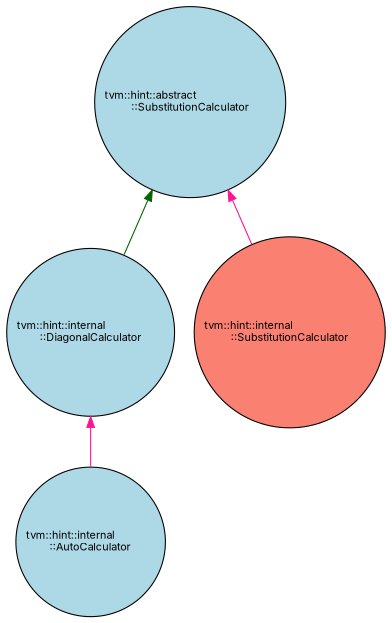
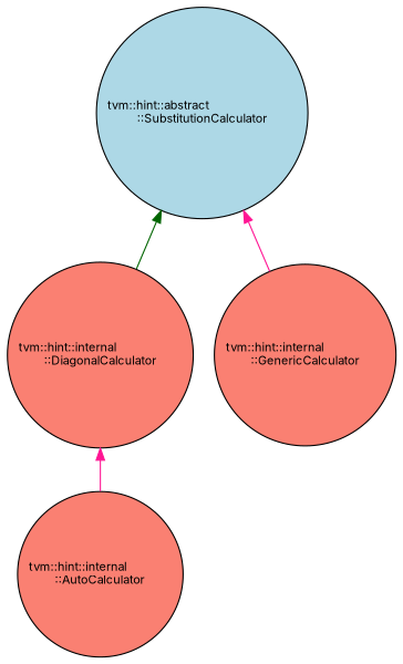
  digraph {
    fontname=Inter
    rankdir=TB
    node [color=black fillcolor=lightblue fontname=Inter fontsize=10 shape=circle style=filled]
    edge [color=deeppink dir=back fontname=Inter fontsize=10 labelfontname=Helvetica labelfontsize=10 style=solid]
    n1 [fontcolor=black height=0.2 label="tvm::hint::abstract\l::SubstitutionCalculator" width=0.4]
-   n2 [height=0.2 label="tvm::hint::internal\l::DiagonalCalculator" width=0.4]
-   n3 [fillcolor=salmon height=0.2 label="tvm::hint::internal\l::SubstitutionCalculator" width=0.4]
-   n4 [height=0.2 label="tvm::hint::internal\l::AutoCalculator" width=0.4]
+   n2 [fillcolor=salmon height=0.2 label="tvm::hint::internal\l::DiagonalCalculator" width=0.4]
+   n3 [fillcolor=salmon height=0.2 label="tvm::hint::internal\l::GenericCalculator" width=0.4]
+   n4 [fillcolor=salmon height=0.2 label="tvm::hint::internal\l::AutoCalculator" width=0.4]
    n1 -> n2 [color=darkgreen]
    n1 -> n3
    n2 -> n4
  }
